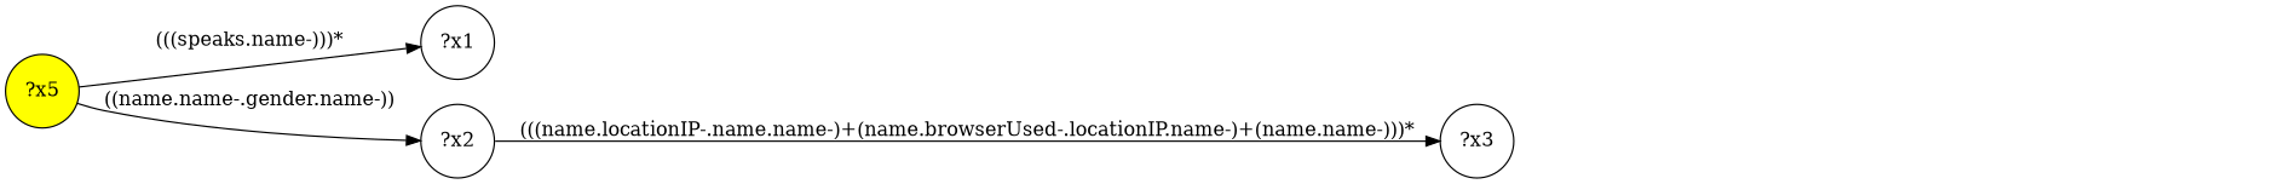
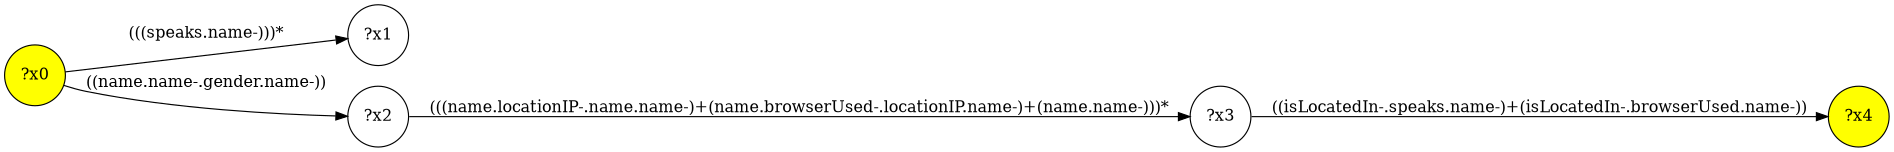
  digraph {
    rankdir=LR
    node [shape=circle]
-   n1 [fillcolor=yellow label="?x5" style="filled,"]
+   n1 [fillcolor=yellow label="?x0" style="filled,"]
    n2 [label="?x1"]
    n3 [label="?x2"]
+   n4 [fillcolor=yellow label="?x4" style="filled,"]
    n5 [label="?x3"]
    n1 -> n2 [label="(((speaks.name-)))*"]
    n1 -> n3 [label="((name.name-.gender.name-))"]
    n3 -> n5 [label="(((name.locationIP-.name.name-)+(name.browserUsed-.locationIP.name-)+(name.name-)))*"]
+   n5 -> n4 [label="((isLocatedIn-.speaks.name-)+(isLocatedIn-.browserUsed.name-))"]
  }
